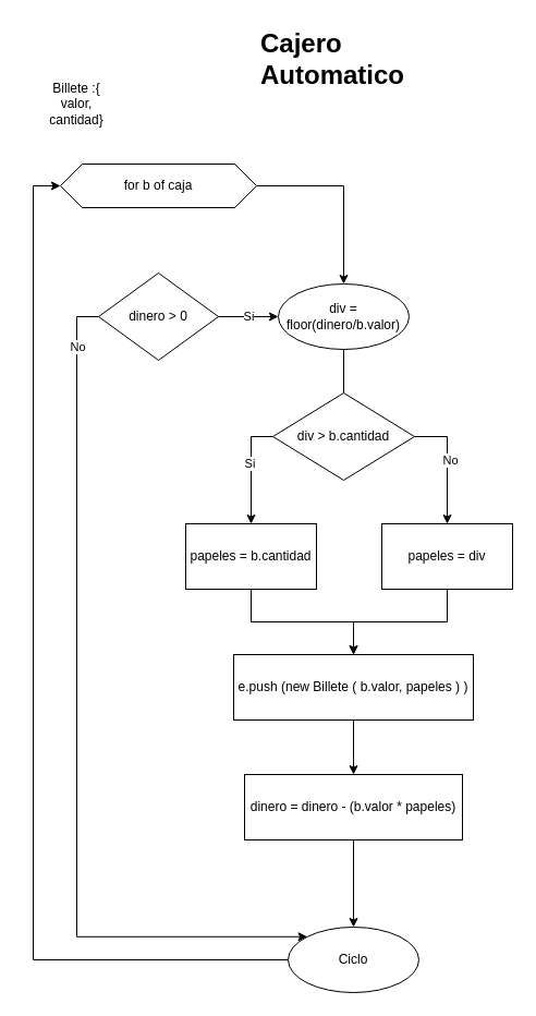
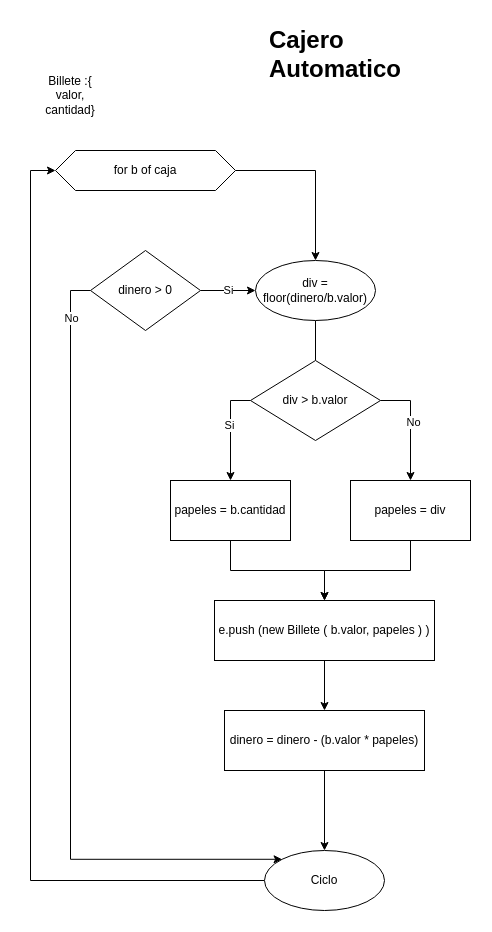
  <mxCell id="0" />
  <mxCell id="1" parent="0" />
  <mxCell id="2" value="&lt;div&gt;Billete :{&lt;/div&gt;&lt;div&gt;valor,&lt;/div&gt;&lt;div&gt;cantidad}&lt;/div&gt;" style="text;html=1;strokeColor=none;fillColor=none;align=center;verticalAlign=middle;whiteSpace=wrap;rounded=0;" vertex="1" parent="1"><mxGeometry x="20" y="70" width="100" height="50" as="geometry" /></mxCell>
- <mxCell id="3" value="&lt;h1&gt;Cajero Automatico&lt;br&gt;&lt;/h1&gt;" style="text;html=1;strokeColor=none;fillColor=none;spacing=5;spacingTop=-20;whiteSpace=wrap;overflow=hidden;rounded=0;" vertex="1" parent="1"><mxGeometry x="234" y="20" width="190" height="70" as="geometry" /></mxCell>
+ <mxCell id="3" value="&lt;h1&gt;Cajero Automatico&lt;br&gt;&lt;/h1&gt;" style="text;html=1;strokeColor=none;fillColor=none;spacing=5;spacingTop=-20;whiteSpace=wrap;overflow=hidden;rounded=0;" vertex="1" parent="1"><mxGeometry x="264" y="20" width="190" height="70" as="geometry" /></mxCell>
  <mxCell id="4" value="" style="edgeStyle=orthogonalEdgeStyle;rounded=0;orthogonalLoop=1;jettySize=auto;html=1;" edge="1" parent="1" source="5" target="11"><mxGeometry relative="1" as="geometry" /></mxCell>
  <mxCell id="5" value="for b of caja" style="shape=hexagon;perimeter=hexagonPerimeter2;whiteSpace=wrap;html=1;fixedSize=1;" vertex="1" parent="1"><mxGeometry x="55" y="150" width="180" height="40" as="geometry" /></mxCell>
  <mxCell id="6" value="Si" style="edgeStyle=orthogonalEdgeStyle;rounded=0;orthogonalLoop=1;jettySize=auto;html=1;" edge="1" parent="1" source="9" target="11"><mxGeometry relative="1" as="geometry" /></mxCell>
  <mxCell id="7" style="edgeStyle=orthogonalEdgeStyle;rounded=0;orthogonalLoop=1;jettySize=auto;html=1;exitX=0;exitY=0.5;exitDx=0;exitDy=0;entryX=0;entryY=0;entryDx=0;entryDy=0;" edge="1" parent="1" source="9" target="26"><mxGeometry relative="1" as="geometry"><Array as="points"><mxPoint x="70" y="290" /><mxPoint x="70" y="859" /></Array></mxGeometry></mxCell>
  <mxCell id="8" value="No" style="edgeLabel;html=1;align=center;verticalAlign=middle;resizable=0;points=[];" vertex="1" connectable="0" parent="7"><mxGeometry x="-0.883" relative="1" as="geometry"><mxPoint as="offset" /></mxGeometry></mxCell>
  <mxCell id="9" value="dinero &amp;gt; 0" style="rhombus;whiteSpace=wrap;html=1;" vertex="1" parent="1"><mxGeometry x="90" y="250" width="110" height="80" as="geometry" /></mxCell>
  <mxCell id="10" value="" style="edgeStyle=orthogonalEdgeStyle;rounded=0;orthogonalLoop=1;jettySize=auto;html=1;endArrow=none;" edge="1" parent="1" source="11" target="16"><mxGeometry relative="1" as="geometry" /></mxCell>
  <mxCell id="11" value="div = floor(dinero/b.valor)" style="ellipse;whiteSpace=wrap;html=1;" vertex="1" parent="1"><mxGeometry x="255" y="260" width="120" height="60" as="geometry" /></mxCell>
  <mxCell id="12" style="edgeStyle=orthogonalEdgeStyle;rounded=0;orthogonalLoop=1;jettySize=auto;html=1;exitX=0;exitY=0.5;exitDx=0;exitDy=0;entryX=0.5;entryY=0;entryDx=0;entryDy=0;" edge="1" parent="1" source="16" target="18"><mxGeometry relative="1" as="geometry" /></mxCell>
  <mxCell id="13" value="Si" style="edgeLabel;html=1;align=center;verticalAlign=middle;resizable=0;points=[];" vertex="1" connectable="0" parent="12"><mxGeometry x="-0.123" y="-2" relative="1" as="geometry"><mxPoint as="offset" /></mxGeometry></mxCell>
  <mxCell id="14" style="edgeStyle=orthogonalEdgeStyle;rounded=0;orthogonalLoop=1;jettySize=auto;html=1;exitX=1;exitY=0.5;exitDx=0;exitDy=0;entryX=0.5;entryY=0;entryDx=0;entryDy=0;" edge="1" parent="1" source="16" target="20"><mxGeometry relative="1" as="geometry" /></mxCell>
  <mxCell id="15" value="No" style="edgeLabel;html=1;align=center;verticalAlign=middle;resizable=0;points=[];" vertex="1" connectable="0" parent="14"><mxGeometry x="-0.073" y="2" relative="1" as="geometry"><mxPoint as="offset" /></mxGeometry></mxCell>
- <mxCell id="16" value="div &amp;gt; b.cantidad" style="rhombus;whiteSpace=wrap;html=1;" vertex="1" parent="1"><mxGeometry x="250" y="360" width="130" height="80" as="geometry" /></mxCell>
+ <mxCell id="16" value="div &amp;gt; b.valor" style="rhombus;whiteSpace=wrap;html=1;" vertex="1" parent="1"><mxGeometry x="250" y="360" width="130" height="80" as="geometry" /></mxCell>
  <mxCell id="17" value="" style="edgeStyle=orthogonalEdgeStyle;rounded=0;orthogonalLoop=1;jettySize=auto;html=1;" edge="1" parent="1" source="18" target="22"><mxGeometry relative="1" as="geometry" /></mxCell>
  <mxCell id="18" value="papeles = b.cantidad" style="whiteSpace=wrap;html=1;" vertex="1" parent="1"><mxGeometry x="170" y="480" width="120" height="60" as="geometry" /></mxCell>
  <mxCell id="19" style="edgeStyle=orthogonalEdgeStyle;rounded=0;orthogonalLoop=1;jettySize=auto;html=1;exitX=0.5;exitY=1;exitDx=0;exitDy=0;entryX=0.5;entryY=0;entryDx=0;entryDy=0;" edge="1" parent="1" source="20" target="22"><mxGeometry relative="1" as="geometry" /></mxCell>
  <mxCell id="20" value="papeles = div" style="whiteSpace=wrap;html=1;" vertex="1" parent="1"><mxGeometry x="350" y="480" width="120" height="60" as="geometry" /></mxCell>
  <mxCell id="21" value="" style="edgeStyle=orthogonalEdgeStyle;rounded=0;orthogonalLoop=1;jettySize=auto;html=1;" edge="1" parent="1" source="22" target="24"><mxGeometry relative="1" as="geometry" /></mxCell>
  <mxCell id="22" value="e.push (new Billete ( b.valor, papeles ) )" style="whiteSpace=wrap;html=1;" vertex="1" parent="1"><mxGeometry x="214" y="600" width="220" height="60" as="geometry" /></mxCell>
  <mxCell id="23" value="" style="edgeStyle=orthogonalEdgeStyle;rounded=0;orthogonalLoop=1;jettySize=auto;html=1;" edge="1" parent="1" source="24" target="26"><mxGeometry relative="1" as="geometry" /></mxCell>
  <mxCell id="24" value="dinero = dinero - (b.valor * papeles)" style="whiteSpace=wrap;html=1;" vertex="1" parent="1"><mxGeometry x="224" y="710" width="200" height="60" as="geometry" /></mxCell>
  <mxCell id="25" style="edgeStyle=orthogonalEdgeStyle;rounded=0;orthogonalLoop=1;jettySize=auto;html=1;entryX=0;entryY=0.5;entryDx=0;entryDy=0;" edge="1" parent="1" source="26" target="5"><mxGeometry relative="1" as="geometry"><Array as="points"><mxPoint x="30" y="880" /><mxPoint x="30" y="170" /></Array></mxGeometry></mxCell>
  <mxCell id="26" value="Ciclo" style="ellipse;whiteSpace=wrap;html=1;" vertex="1" parent="1"><mxGeometry x="264" y="850" width="120" height="60" as="geometry" /></mxCell>
